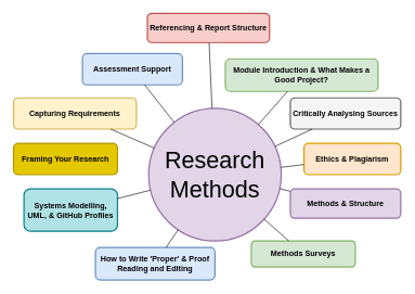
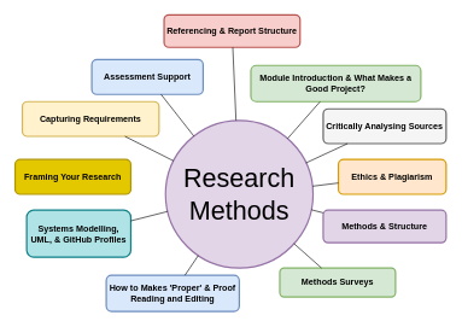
  <mxCell id="0" />
  <mxCell id="1" parent="0" />
  <mxCell id="2" value="Research Methods" style="ellipse;aspect=fixed;strokeWidth=2;whiteSpace=wrap;fontSize=36;fillColor=#e1d5e7;strokeColor=#9673a6;" vertex="1" parent="1"><mxGeometry x="228" y="166" width="204" height="204" as="geometry" /></mxCell>
  <mxCell id="3" value="Module Introduction &amp; What Makes a Good Project?" style="whiteSpace=wrap;strokeWidth=2;rounded=1;fillColor=#d5e8d4;strokeColor=#82b366;fontColor=#000000;fontStyle=1" vertex="1" parent="1"><mxGeometry x="346" y="90" width="235" height="50" as="geometry" /></mxCell>
  <mxCell id="4" value="Referencing &amp; Report Structure" style="whiteSpace=wrap;strokeWidth=2;rounded=1;fillColor=#f8cecc;strokeColor=#b85450;fontStyle=1" vertex="1" parent="1"><mxGeometry x="226" y="20" width="188" height="45" as="geometry" /></mxCell>
  <mxCell id="5" value="Ethics &amp; Plagiarism" style="whiteSpace=wrap;strokeWidth=2;rounded=1;fillColor=#ffe6cc;strokeColor=#d79b00;fontColor=#000000;fontStyle=1" vertex="1" parent="1"><mxGeometry x="467" y="220" width="149" height="48" as="geometry" /></mxCell>
  <mxCell id="6" value="Framing Your Research" style="whiteSpace=wrap;strokeWidth=2;rounded=1;fillColor=#e3c800;fontColor=#000000;strokeColor=#B09500;fontStyle=1" vertex="1" parent="1"><mxGeometry x="20" y="220" width="160" height="48" as="geometry" /></mxCell>
  <mxCell id="7" value="Critically Analysing Sources" style="whiteSpace=wrap;strokeWidth=2;rounded=1;fillColor=#f5f5f5;fontColor=#000000;strokeColor=#666666;fontStyle=1" vertex="1" parent="1"><mxGeometry x="446" y="150" width="170" height="48" as="geometry" /></mxCell>
- <mxCell id="8" value="How to Write 'Proper' &amp; Proof Reading and Editing" style="whiteSpace=wrap;strokeWidth=2;rounded=1;fillColor=#dae8fc;strokeColor=#6c8ebf;fontStyle=1" vertex="1" parent="1"><mxGeometry x="146" y="380" width="184" height="50" as="geometry" /></mxCell>
+ <mxCell id="8" value="How to Makes 'Proper' &amp; Proof Reading and Editing" style="whiteSpace=wrap;strokeWidth=2;rounded=1;fillColor=#dae8fc;strokeColor=#6c8ebf;fontStyle=1" vertex="1" parent="1"><mxGeometry x="146" y="380" width="184" height="50" as="geometry" /></mxCell>
  <mxCell id="9" value="Methods Surveys" style="whiteSpace=wrap;strokeWidth=2;rounded=1;fillColor=#d5e8d4;strokeColor=#82b366;fontStyle=1" vertex="1" parent="1"><mxGeometry x="386" y="370" width="160" height="40" as="geometry" /></mxCell>
  <mxCell id="10" value="Methods &amp; Structure" style="whiteSpace=wrap;strokeWidth=2;rounded=1;fillColor=#e1d5e7;strokeColor=#9673a6;fontColor=#000000;fontStyle=1" vertex="1" parent="1"><mxGeometry x="446" y="290" width="170" height="45" as="geometry" /></mxCell>
- <mxCell id="11" value="Capturing Requirements" style="whiteSpace=wrap;strokeWidth=2;rounded=1;fillColor=#fff2cc;strokeColor=#d6b656;fontStyle=1" vertex="1" parent="1"><mxGeometry x="20" y="150" width="189" height="48" as="geometry" /></mxCell>
+ <mxCell id="11" value="Capturing Requirements" style="whiteSpace=wrap;strokeWidth=2;rounded=1;fillColor=#fff2cc;strokeColor=#d6b656;fontStyle=1" vertex="1" parent="1"><mxGeometry x="30" y="140" width="189" height="48" as="geometry" /></mxCell>
  <mxCell id="12" value="Systems Modelling, UML, &amp; GitHub Profiles" style="whiteSpace=wrap;strokeWidth=2;rounded=1;fillColor=#b0e3e6;strokeColor=#0e8088;fontStyle=1" vertex="1" parent="1"><mxGeometry x="36" y="290" width="144" height="65" as="geometry" /></mxCell>
  <mxCell id="13" value="Assessment Support" style="whiteSpace=wrap;strokeWidth=2;rounded=1;fillColor=#dae8fc;strokeColor=#6c8ebf;fontStyle=1" vertex="1" parent="1"><mxGeometry x="126" y="82" width="154" height="48" as="geometry" /></mxCell>
  <mxCell id="14" style="endArrow=none;rounded=0;" edge="1" parent="1" source="2" target="3"><mxGeometry relative="1" as="geometry" /></mxCell>
  <mxCell id="15" style="endArrow=none;rounded=0;" edge="1" parent="1" source="2" target="4"><mxGeometry relative="1" as="geometry" /></mxCell>
  <mxCell id="16" style="endArrow=none;rounded=0;" edge="1" parent="1" source="2" target="5"><mxGeometry relative="1" as="geometry" /></mxCell>
  <mxCell id="17" style="endArrow=none;rounded=0;" edge="1" parent="1" source="2" target="7"><mxGeometry relative="1" as="geometry" /></mxCell>
  <mxCell id="18" style="endArrow=none;rounded=0;" edge="1" parent="1" source="2" target="8"><mxGeometry relative="1" as="geometry" /></mxCell>
  <mxCell id="19" style="endArrow=none;rounded=0;" edge="1" parent="1" source="2" target="9"><mxGeometry relative="1" as="geometry" /></mxCell>
  <mxCell id="20" style="endArrow=none;rounded=0;" edge="1" parent="1" source="2" target="10"><mxGeometry relative="1" as="geometry" /></mxCell>
  <mxCell id="21" style="endArrow=none;rounded=0;" edge="1" parent="1" source="2" target="11"><mxGeometry relative="1" as="geometry" /></mxCell>
  <mxCell id="22" style="endArrow=none;rounded=0;" edge="1" parent="1" source="2" target="12"><mxGeometry relative="1" as="geometry" /></mxCell>
  <mxCell id="23" style="endArrow=none;rounded=0;" edge="1" parent="1" source="2" target="13"><mxGeometry relative="1" as="geometry" /></mxCell>
